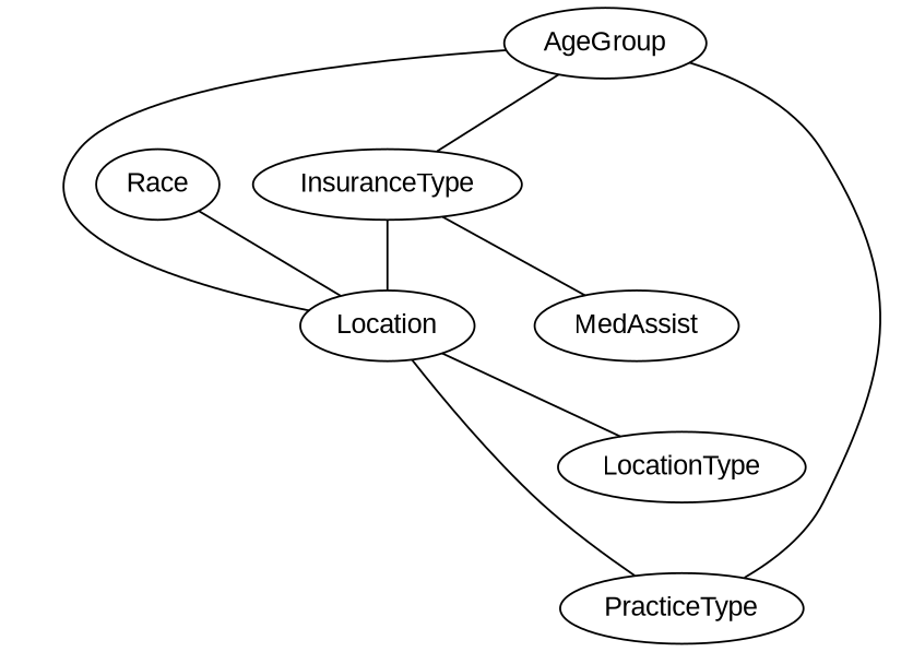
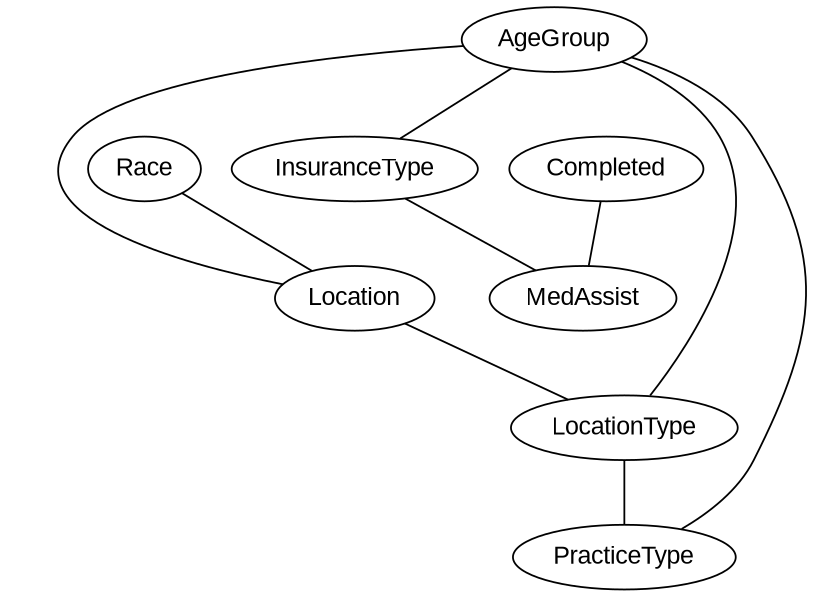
  graph {
    fontname="Liberation Sans"
    node [fontname="Liberation Sans"]
    edge [fontname="Liberation Sans"]
    n1 [label=AgeGroup]
    n2 [label=InsuranceType]
    n3 [label=LocationType]
    n4 [label=PracticeType]
    n5 [label=Location]
+   n6 [label=Completed]
    n7 [label=MedAssist]
    n8 [label=Race]
    n1 -- n2
+   n1 -- n3
    n1 -- n4
    n1 -- n5
-   n2 -- n5
    n2 -- n7
    n5 -- n3
-   n5 -- n4
+   n3 -- n4
+   n6 -- n7
    n8 -- n5
  }
